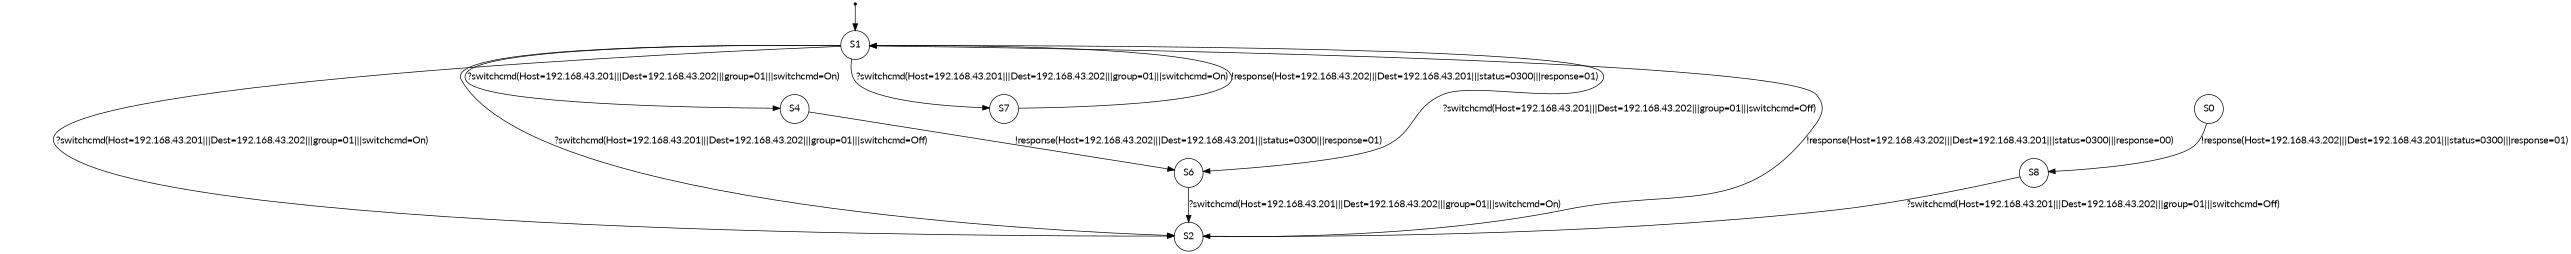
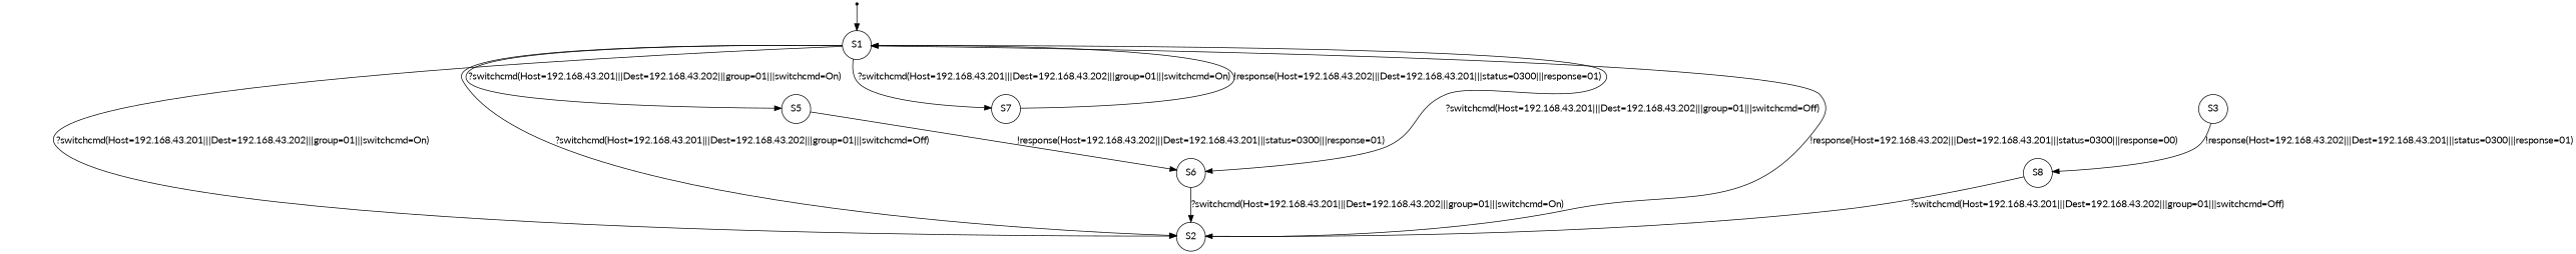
  digraph {
    fontname=Lato
    node [fontname=Lato shape=circle]
    edge [fontname=Lato]
    S00 [shape=point]
    n2 [label=S1]
    n3 [label=S2]
-   n4 [label=S4]
+   n4 [label=S5]
    n5 [label=S7]
    n6 [label=S6]
-   n7 [label=S0]
+   n7 [label=S3]
    n8 [label=S8]
    S00 -> n2
    n2 -> n3 [label="?switchcmd(Host=192.168.43.201|||Dest=192.168.43.202|||group=01|||switchcmd=On)"]
    n2 -> n3 [label="?switchcmd(Host=192.168.43.201|||Dest=192.168.43.202|||group=01|||switchcmd=Off)"]
    n2 -> n4 [label="?switchcmd(Host=192.168.43.201|||Dest=192.168.43.202|||group=01|||switchcmd=On)"]
    n2 -> n5 [label="?switchcmd(Host=192.168.43.201|||Dest=192.168.43.202|||group=01|||switchcmd=On)"]
    n2 -> n6 [label="?switchcmd(Host=192.168.43.201|||Dest=192.168.43.202|||group=01|||switchcmd=Off)"]
    n3 -> n2 [label="!response(Host=192.168.43.202|||Dest=192.168.43.201|||status=0300|||response=00)"]
    n4 -> n6 [label="!response(Host=192.168.43.202|||Dest=192.168.43.201|||status=0300|||response=01)"]
    n5 -> n2 [label="!response(Host=192.168.43.202|||Dest=192.168.43.201|||status=0300|||response=01)"]
    n6 -> n3 [label="?switchcmd(Host=192.168.43.201|||Dest=192.168.43.202|||group=01|||switchcmd=On)"]
    n7 -> n8 [label="!response(Host=192.168.43.202|||Dest=192.168.43.201|||status=0300|||response=01)"]
    n8 -> n3 [label="?switchcmd(Host=192.168.43.201|||Dest=192.168.43.202|||group=01|||switchcmd=Off)"]
  }
